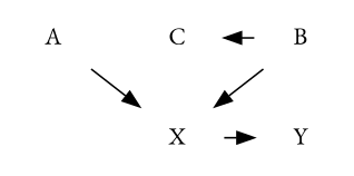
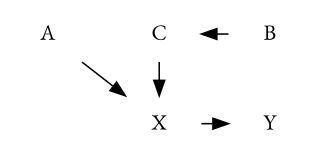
  digraph {
    fontname="EB Garamond"
    ordering=in
    rankdir=TB
    ranksep=0.3
    node [color=none fontname="EB Garamond" shape=rect]
    edge [fontname="EB Garamond"]
    A
    B
    C
    X
    Y
    subgraph sub_1 {
      rank=same
      A
      B
      C
    }
    subgraph sub_2 {
      rank=same
      X
      Y
    }
    A -> X
    B -> C
-   B -> X
+   C -> X
    X -> Y
  }
